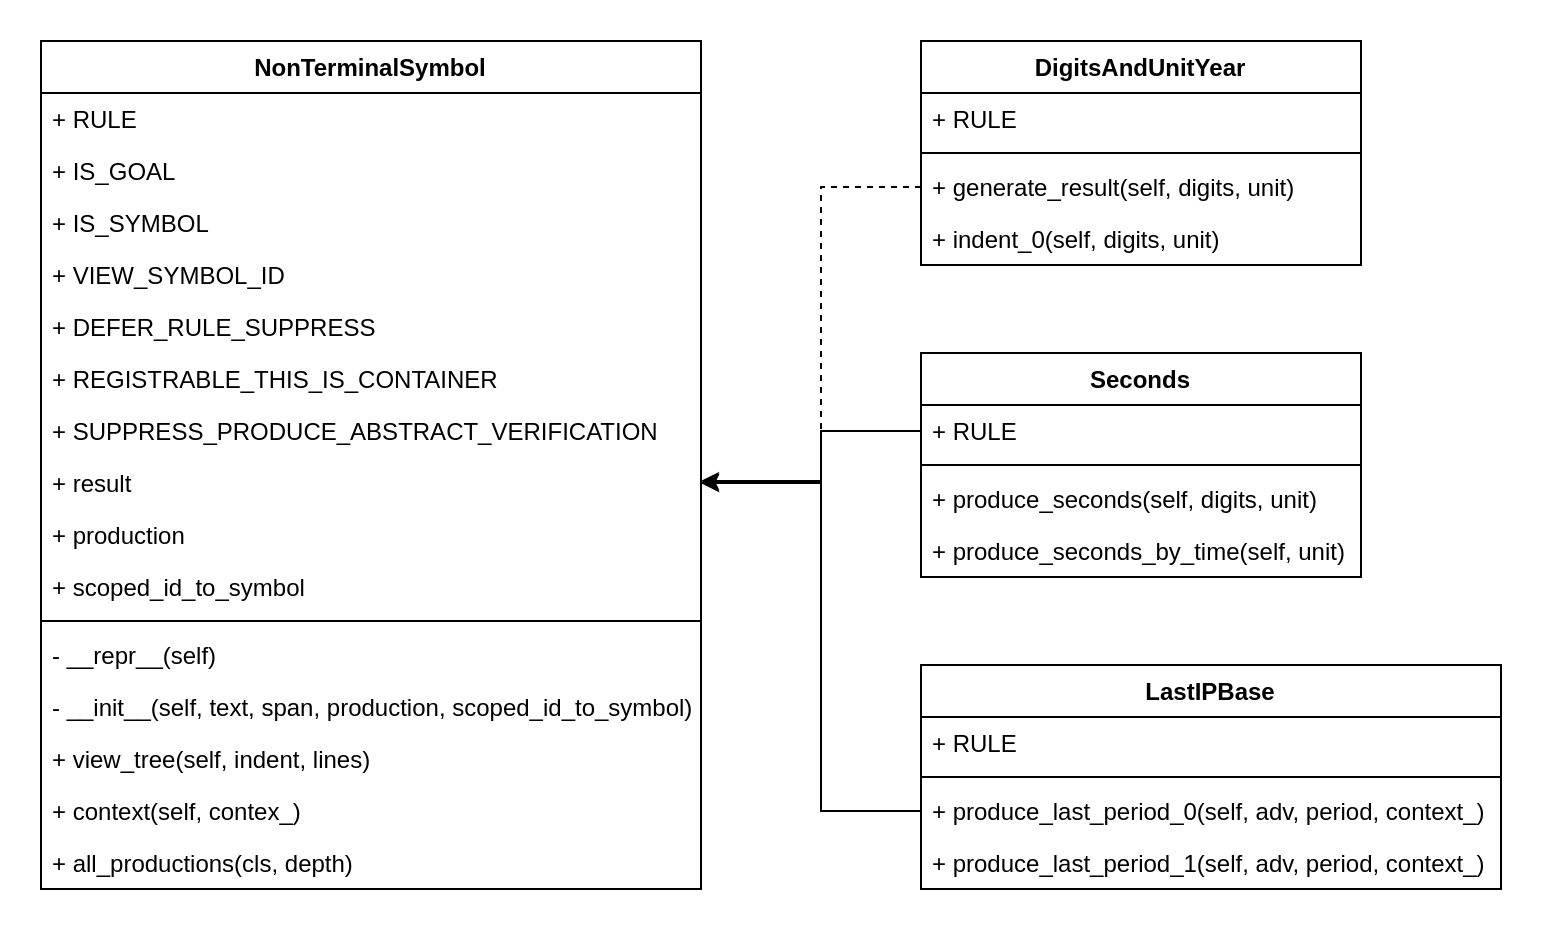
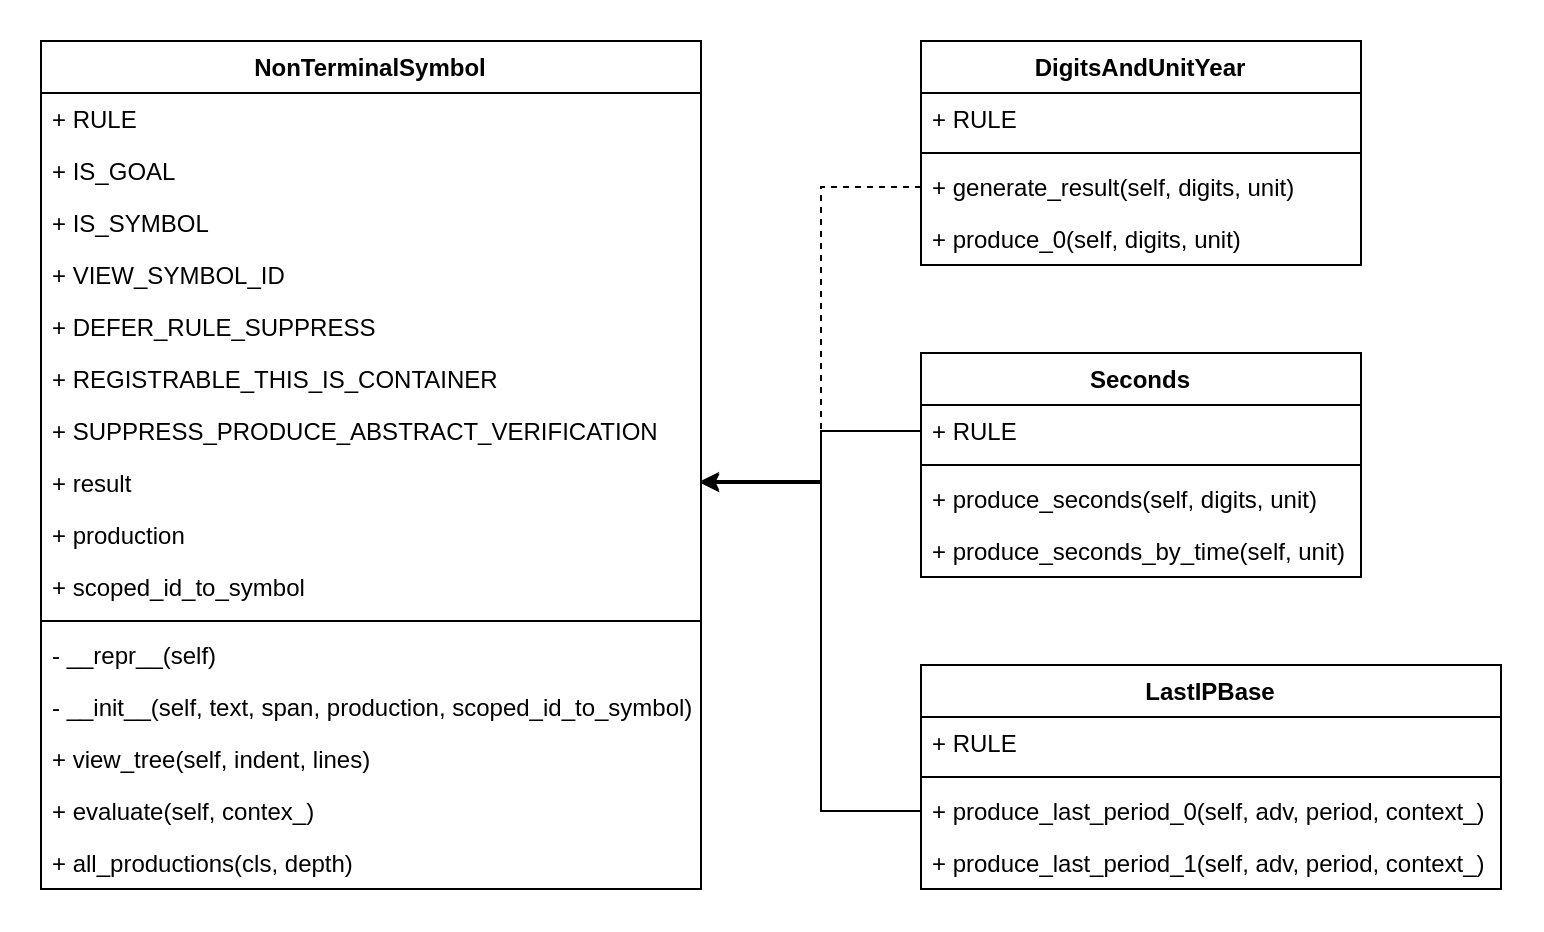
  <mxCell id="0" />
  <mxCell id="1" parent="0" />
  <mxCell id="2" value="NonTerminalSymbol" style="swimlane;fontStyle=1;align=center;verticalAlign=top;childLayout=stackLayout;horizontal=1;startSize=26;horizontalStack=0;resizeParent=1;resizeParentMax=0;resizeLast=0;collapsible=1;marginBottom=0;" vertex="1" parent="1"><mxGeometry y="20" width="330" height="424" as="geometry" x="20" /></mxCell>
  <mxCell id="3" value="+ RULE&#10;" style="text;strokeColor=none;fillColor=none;align=left;verticalAlign=top;spacingLeft=4;spacingRight=4;overflow=hidden;rotatable=0;points=[[0,0.5],[1,0.5]];portConstraint=eastwest;" vertex="1" parent="2"><mxGeometry y="26" width="330" height="26" as="geometry" /></mxCell>
  <mxCell id="4" value="+ IS_GOAL" style="text;strokeColor=none;fillColor=none;align=left;verticalAlign=top;spacingLeft=4;spacingRight=4;overflow=hidden;rotatable=0;points=[[0,0.5],[1,0.5]];portConstraint=eastwest;" vertex="1" parent="2"><mxGeometry y="52" width="330" height="26" as="geometry" /></mxCell>
  <mxCell id="5" value="+ IS_SYMBOL" style="text;strokeColor=none;fillColor=none;align=left;verticalAlign=top;spacingLeft=4;spacingRight=4;overflow=hidden;rotatable=0;points=[[0,0.5],[1,0.5]];portConstraint=eastwest;" vertex="1" parent="2"><mxGeometry y="78" width="330" height="26" as="geometry" /></mxCell>
  <mxCell id="6" value="+ VIEW_SYMBOL_ID" style="text;strokeColor=none;fillColor=none;align=left;verticalAlign=top;spacingLeft=4;spacingRight=4;overflow=hidden;rotatable=0;points=[[0,0.5],[1,0.5]];portConstraint=eastwest;" vertex="1" parent="2"><mxGeometry y="104" width="330" height="26" as="geometry" /></mxCell>
  <mxCell id="7" value="+ DEFER_RULE_SUPPRESS" style="text;strokeColor=none;fillColor=none;align=left;verticalAlign=top;spacingLeft=4;spacingRight=4;overflow=hidden;rotatable=0;points=[[0,0.5],[1,0.5]];portConstraint=eastwest;" vertex="1" parent="2"><mxGeometry y="130" width="330" height="26" as="geometry" /></mxCell>
  <mxCell id="8" value="+ REGISTRABLE_THIS_IS_CONTAINER&#10;" style="text;strokeColor=none;fillColor=none;align=left;verticalAlign=top;spacingLeft=4;spacingRight=4;overflow=hidden;rotatable=0;points=[[0,0.5],[1,0.5]];portConstraint=eastwest;" vertex="1" parent="2"><mxGeometry y="156" width="330" height="26" as="geometry" /></mxCell>
  <mxCell id="9" value="+ SUPPRESS_PRODUCE_ABSTRACT_VERIFICATION" style="text;strokeColor=none;fillColor=none;align=left;verticalAlign=top;spacingLeft=4;spacingRight=4;overflow=hidden;rotatable=0;points=[[0,0.5],[1,0.5]];portConstraint=eastwest;" vertex="1" parent="2"><mxGeometry y="182" width="330" height="26" as="geometry" /></mxCell>
  <mxCell id="10" value="+ result" style="text;strokeColor=none;fillColor=none;align=left;verticalAlign=top;spacingLeft=4;spacingRight=4;overflow=hidden;rotatable=0;points=[[0,0.5],[1,0.5]];portConstraint=eastwest;" vertex="1" parent="2"><mxGeometry y="208" width="330" height="26" as="geometry" /></mxCell>
  <mxCell id="11" value="+ production" style="text;strokeColor=none;fillColor=none;align=left;verticalAlign=top;spacingLeft=4;spacingRight=4;overflow=hidden;rotatable=0;points=[[0,0.5],[1,0.5]];portConstraint=eastwest;" vertex="1" parent="2"><mxGeometry y="234" width="330" height="26" as="geometry" /></mxCell>
  <mxCell id="12" value="+ scoped_id_to_symbol" style="text;strokeColor=none;fillColor=none;align=left;verticalAlign=top;spacingLeft=4;spacingRight=4;overflow=hidden;rotatable=0;points=[[0,0.5],[1,0.5]];portConstraint=eastwest;" vertex="1" parent="2"><mxGeometry y="260" width="330" height="26" as="geometry" /></mxCell>
  <mxCell id="13" value="" style="line;strokeWidth=1;fillColor=none;align=left;verticalAlign=middle;spacingTop=-1;spacingLeft=3;spacingRight=3;rotatable=0;labelPosition=right;points=[];portConstraint=eastwest;" vertex="1" parent="2"><mxGeometry y="286" width="330" height="8" as="geometry" /></mxCell>
  <mxCell id="14" value="- __repr__(self)" style="text;strokeColor=none;fillColor=none;align=left;verticalAlign=top;spacingLeft=4;spacingRight=4;overflow=hidden;rotatable=0;points=[[0,0.5],[1,0.5]];portConstraint=eastwest;" vertex="1" parent="2"><mxGeometry y="294" width="330" height="26" as="geometry" /></mxCell>
  <mxCell id="15" value="- __init__(self, text, span, production, scoped_id_to_symbol)" style="text;strokeColor=none;fillColor=none;align=left;verticalAlign=top;spacingLeft=4;spacingRight=4;overflow=hidden;rotatable=0;points=[[0,0.5],[1,0.5]];portConstraint=eastwest;" vertex="1" parent="2"><mxGeometry y="320" width="330" height="26" as="geometry" /></mxCell>
  <mxCell id="16" value="+ view_tree(self, indent, lines)" style="text;strokeColor=none;fillColor=none;align=left;verticalAlign=top;spacingLeft=4;spacingRight=4;overflow=hidden;rotatable=0;points=[[0,0.5],[1,0.5]];portConstraint=eastwest;" vertex="1" parent="2"><mxGeometry y="346" width="330" height="26" as="geometry" /></mxCell>
- <mxCell id="17" value="+ context(self, contex_)" style="text;strokeColor=none;fillColor=none;align=left;verticalAlign=top;spacingLeft=4;spacingRight=4;overflow=hidden;rotatable=0;points=[[0,0.5],[1,0.5]];portConstraint=eastwest;" vertex="1" parent="2"><mxGeometry y="372" width="330" height="26" as="geometry" /></mxCell>
+ <mxCell id="17" value="+ evaluate(self, contex_)" style="text;strokeColor=none;fillColor=none;align=left;verticalAlign=top;spacingLeft=4;spacingRight=4;overflow=hidden;rotatable=0;points=[[0,0.5],[1,0.5]];portConstraint=eastwest;" vertex="1" parent="2"><mxGeometry y="372" width="330" height="26" as="geometry" /></mxCell>
  <mxCell id="18" value="+ all_productions(cls, depth)" style="text;strokeColor=none;fillColor=none;align=left;verticalAlign=top;spacingLeft=4;spacingRight=4;overflow=hidden;rotatable=0;points=[[0,0.5],[1,0.5]];portConstraint=eastwest;" vertex="1" parent="2"><mxGeometry y="398" width="330" height="26" as="geometry" /></mxCell>
  <mxCell id="19" value="DigitsAndUnitYear" style="swimlane;fontStyle=1;align=center;verticalAlign=top;childLayout=stackLayout;horizontal=1;startSize=26;horizontalStack=0;resizeParent=1;resizeParentMax=0;resizeLast=0;collapsible=1;marginBottom=0;" vertex="1" parent="1"><mxGeometry x="460" y="20" width="220" height="112" as="geometry" /></mxCell>
  <mxCell id="20" value="+ RULE" style="text;strokeColor=none;fillColor=none;align=left;verticalAlign=top;spacingLeft=4;spacingRight=4;overflow=hidden;rotatable=0;points=[[0,0.5],[1,0.5]];portConstraint=eastwest;" vertex="1" parent="19"><mxGeometry y="26" width="220" height="26" as="geometry" /></mxCell>
  <mxCell id="21" value="" style="line;strokeWidth=1;fillColor=none;align=left;verticalAlign=middle;spacingTop=-1;spacingLeft=3;spacingRight=3;rotatable=0;labelPosition=right;points=[];portConstraint=eastwest;" vertex="1" parent="19"><mxGeometry y="52" width="220" height="8" as="geometry" /></mxCell>
  <mxCell id="22" value="+ generate_result(self, digits, unit)" style="text;strokeColor=none;fillColor=none;align=left;verticalAlign=top;spacingLeft=4;spacingRight=4;overflow=hidden;rotatable=0;points=[[0,0.5],[1,0.5]];portConstraint=eastwest;" vertex="1" parent="19"><mxGeometry y="60" width="220" height="26" as="geometry" /></mxCell>
- <mxCell id="23" value="+ indent_0(self, digits, unit)" style="text;strokeColor=none;fillColor=none;align=left;verticalAlign=top;spacingLeft=4;spacingRight=4;overflow=hidden;rotatable=0;points=[[0,0.5],[1,0.5]];portConstraint=eastwest;" vertex="1" parent="19"><mxGeometry y="86" width="220" height="26" as="geometry" /></mxCell>
+ <mxCell id="23" value="+ produce_0(self, digits, unit)" style="text;strokeColor=none;fillColor=none;align=left;verticalAlign=top;spacingLeft=4;spacingRight=4;overflow=hidden;rotatable=0;points=[[0,0.5],[1,0.5]];portConstraint=eastwest;" vertex="1" parent="19"><mxGeometry y="86" width="220" height="26" as="geometry" /></mxCell>
  <mxCell id="24" value="Seconds" style="swimlane;fontStyle=1;align=center;verticalAlign=top;childLayout=stackLayout;horizontal=1;startSize=26;horizontalStack=0;resizeParent=1;resizeParentMax=0;resizeLast=0;collapsible=1;marginBottom=0;" vertex="1" parent="1"><mxGeometry x="460" y="176" width="220" height="112" as="geometry" /></mxCell>
  <mxCell id="25" value="+ RULE" style="text;strokeColor=none;fillColor=none;align=left;verticalAlign=top;spacingLeft=4;spacingRight=4;overflow=hidden;rotatable=0;points=[[0,0.5],[1,0.5]];portConstraint=eastwest;" vertex="1" parent="24"><mxGeometry y="26" width="220" height="26" as="geometry" /></mxCell>
  <mxCell id="26" value="" style="line;strokeWidth=1;fillColor=none;align=left;verticalAlign=middle;spacingTop=-1;spacingLeft=3;spacingRight=3;rotatable=0;labelPosition=right;points=[];portConstraint=eastwest;" vertex="1" parent="24"><mxGeometry y="52" width="220" height="8" as="geometry" /></mxCell>
  <mxCell id="27" value="+ produce_seconds(self, digits, unit)" style="text;strokeColor=none;fillColor=none;align=left;verticalAlign=top;spacingLeft=4;spacingRight=4;overflow=hidden;rotatable=0;points=[[0,0.5],[1,0.5]];portConstraint=eastwest;" vertex="1" parent="24"><mxGeometry y="60" width="220" height="26" as="geometry" /></mxCell>
  <mxCell id="28" value="+ produce_seconds_by_time(self, unit)" style="text;strokeColor=none;fillColor=none;align=left;verticalAlign=top;spacingLeft=4;spacingRight=4;overflow=hidden;rotatable=0;points=[[0,0.5],[1,0.5]];portConstraint=eastwest;" vertex="1" parent="24"><mxGeometry y="86" width="220" height="26" as="geometry" /></mxCell>
  <mxCell id="29" value="LastIPBase" style="swimlane;fontStyle=1;align=center;verticalAlign=top;childLayout=stackLayout;horizontal=1;startSize=26;horizontalStack=0;resizeParent=1;resizeParentMax=0;resizeLast=0;collapsible=1;marginBottom=0;" vertex="1" parent="1"><mxGeometry x="460" y="332" width="290" height="112" as="geometry" /></mxCell>
  <mxCell id="30" value="+ RULE" style="text;strokeColor=none;fillColor=none;align=left;verticalAlign=top;spacingLeft=4;spacingRight=4;overflow=hidden;rotatable=0;points=[[0,0.5],[1,0.5]];portConstraint=eastwest;" vertex="1" parent="29"><mxGeometry y="26" width="290" height="26" as="geometry" /></mxCell>
  <mxCell id="31" value="" style="line;strokeWidth=1;fillColor=none;align=left;verticalAlign=middle;spacingTop=-1;spacingLeft=3;spacingRight=3;rotatable=0;labelPosition=right;points=[];portConstraint=eastwest;" vertex="1" parent="29"><mxGeometry y="52" width="290" height="8" as="geometry" /></mxCell>
  <mxCell id="32" value="+ produce_last_period_0(self, adv, period, context_)" style="text;strokeColor=none;fillColor=none;align=left;verticalAlign=top;spacingLeft=4;spacingRight=4;overflow=hidden;rotatable=0;points=[[0,0.5],[1,0.5]];portConstraint=eastwest;" vertex="1" parent="29"><mxGeometry y="60" width="290" height="26" as="geometry" /></mxCell>
  <mxCell id="33" value="+ produce_last_period_1(self, adv, period, context_)" style="text;strokeColor=none;fillColor=none;align=left;verticalAlign=top;spacingLeft=4;spacingRight=4;overflow=hidden;rotatable=0;points=[[0,0.5],[1,0.5]];portConstraint=eastwest;" vertex="1" parent="29"><mxGeometry y="86" width="290" height="26" as="geometry" /></mxCell>
  <mxCell id="34" style="edgeStyle=orthogonalEdgeStyle;rounded=0;orthogonalLoop=1;jettySize=auto;html=1;exitX=0;exitY=0.5;exitDx=0;exitDy=0;entryX=1;entryY=0.5;entryDx=0;entryDy=0;dashed=1;" edge="1" parent="1" source="22" target="10"><mxGeometry relative="1" as="geometry"><Array as="points"><mxPoint x="410" y="93" /><mxPoint x="410" y="241" /></Array></mxGeometry></mxCell>
  <mxCell id="35" style="edgeStyle=orthogonalEdgeStyle;rounded=0;orthogonalLoop=1;jettySize=auto;html=1;exitX=0;exitY=0.5;exitDx=0;exitDy=0;" edge="1" parent="1" source="25"><mxGeometry relative="1" as="geometry"><mxPoint x="350" y="240" as="targetPoint" /><Array as="points"><mxPoint x="410" y="215" /><mxPoint x="410" y="240" /></Array></mxGeometry></mxCell>
  <mxCell id="36" style="edgeStyle=orthogonalEdgeStyle;rounded=0;orthogonalLoop=1;jettySize=auto;html=1;exitX=0;exitY=0.5;exitDx=0;exitDy=0;entryX=1;entryY=0.5;entryDx=0;entryDy=0;" edge="1" parent="1" source="32" target="10"><mxGeometry relative="1" as="geometry"><Array as="points"><mxPoint x="410" y="405" /><mxPoint x="410" y="241" /></Array></mxGeometry></mxCell>
